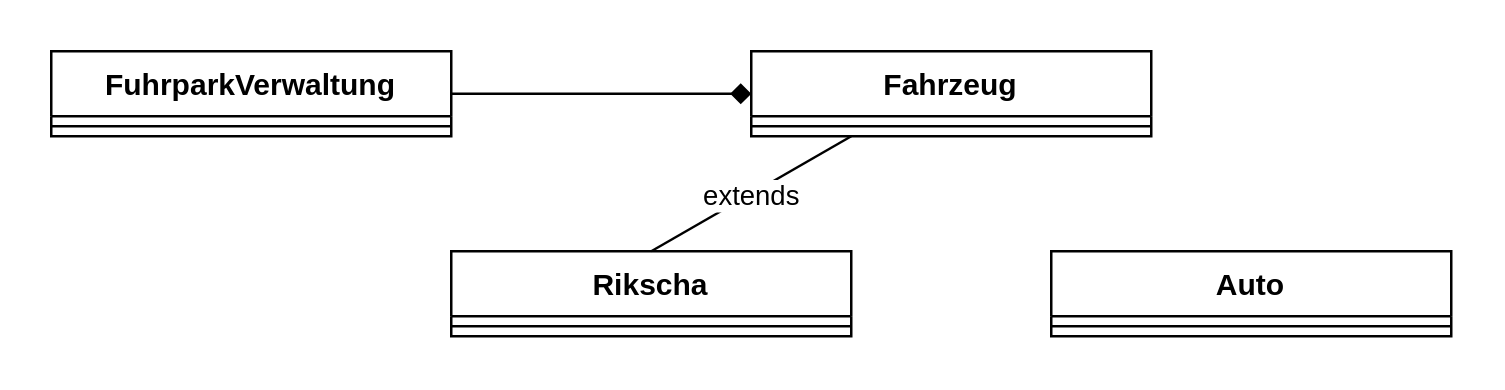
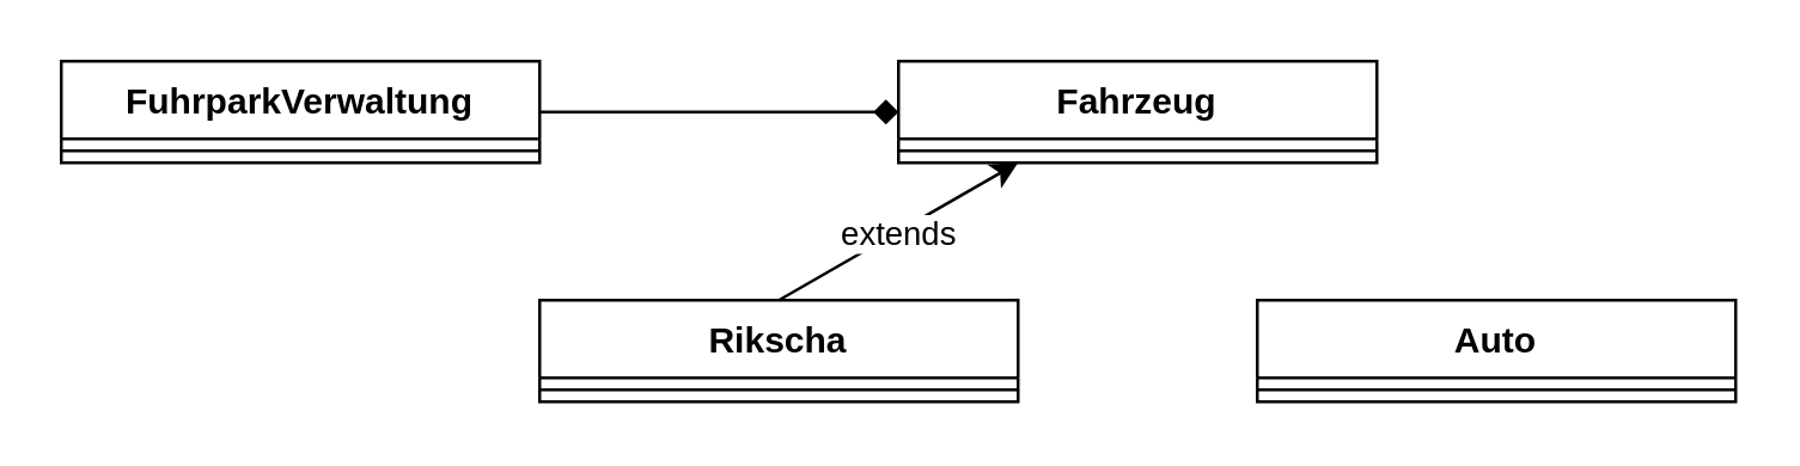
  <mxCell id="0" />
  <mxCell id="1" parent="0" />
  <mxCell id="2" value="FuhrparkVerwaltung" style="swimlane;fontStyle=1;align=center;verticalAlign=top;childLayout=stackLayout;horizontal=1;startSize=26;horizontalStack=0;resizeParent=1;resizeParentMax=0;resizeLast=0;collapsible=1;marginBottom=0;" parent="1" vertex="1"><mxGeometry x="20" y="20" width="160" height="34" as="geometry" /></mxCell>
  <mxCell id="3" value="" style="line;strokeWidth=1;fillColor=none;align=left;verticalAlign=middle;spacingTop=-1;spacingLeft=3;spacingRight=3;rotatable=0;labelPosition=right;points=[];portConstraint=eastwest;" parent="2" vertex="1"><mxGeometry y="26" width="160" height="8" as="geometry" /></mxCell>
  <mxCell id="4" value="Fahrzeug" style="swimlane;fontStyle=1;align=center;verticalAlign=top;childLayout=stackLayout;horizontal=1;startSize=26;horizontalStack=0;resizeParent=1;resizeParentMax=0;resizeLast=0;collapsible=1;marginBottom=0;" parent="1" vertex="1"><mxGeometry x="300" y="20" width="160" height="34" as="geometry" /></mxCell>
  <mxCell id="5" value="" style="line;strokeWidth=1;fillColor=none;align=left;verticalAlign=middle;spacingTop=-1;spacingLeft=3;spacingRight=3;rotatable=0;labelPosition=right;points=[];portConstraint=eastwest;" parent="4" vertex="1"><mxGeometry y="26" width="160" height="8" as="geometry" /></mxCell>
  <mxCell id="6" value="Rikscha" style="swimlane;fontStyle=1;align=center;verticalAlign=top;childLayout=stackLayout;horizontal=1;startSize=26;horizontalStack=0;resizeParent=1;resizeParentMax=0;resizeLast=0;collapsible=1;marginBottom=0;" parent="1" vertex="1"><mxGeometry x="180" y="100" width="160" height="34" as="geometry" /></mxCell>
  <mxCell id="7" value="" style="line;strokeWidth=1;fillColor=none;align=left;verticalAlign=middle;spacingTop=-1;spacingLeft=3;spacingRight=3;rotatable=0;labelPosition=right;points=[];portConstraint=eastwest;" parent="6" vertex="1"><mxGeometry y="26" width="160" height="8" as="geometry" /></mxCell>
  <mxCell id="8" value="Auto" style="swimlane;fontStyle=1;align=center;verticalAlign=top;childLayout=stackLayout;horizontal=1;startSize=26;horizontalStack=0;resizeParent=1;resizeParentMax=0;resizeLast=0;collapsible=1;marginBottom=0;" parent="1" vertex="1"><mxGeometry x="420" y="100" width="160" height="34" as="geometry" /></mxCell>
  <mxCell id="9" value="" style="line;strokeWidth=1;fillColor=none;align=left;verticalAlign=middle;spacingTop=-1;spacingLeft=3;spacingRight=3;rotatable=0;labelPosition=right;points=[];portConstraint=eastwest;" parent="8" vertex="1"><mxGeometry y="26" width="160" height="8" as="geometry" /></mxCell>
  <mxCell id="10" value="" style="endArrow=diamond;html=1;exitX=1;exitY=0.5;exitDx=0;exitDy=0;entryX=0;entryY=0.5;entryDx=0;entryDy=0;" parent="1" source="2" target="4" edge="1"><mxGeometry width="50" height="50" relative="1" as="geometry"><mxPoint x="170" y="0" as="sourcePoint" /><mxPoint x="220" y="-50" as="targetPoint" /></mxGeometry></mxCell>
- <mxCell id="11" value="" style="endArrow=none;html=1;exitX=0.5;exitY=0;exitDx=0;exitDy=0;entryX=0.25;entryY=1;entryDx=0;entryDy=0;" parent="1" source="6" target="4" edge="1"><mxGeometry relative="1" as="geometry"><mxPoint x="270" y="90" as="sourcePoint" /><mxPoint x="370" y="90" as="targetPoint" /></mxGeometry></mxCell>
+ <mxCell id="11" value="" style="endArrow=classic;html=1;exitX=0.5;exitY=0;exitDx=0;exitDy=0;entryX=0.25;entryY=1;entryDx=0;entryDy=0;" parent="1" source="6" target="4" edge="1"><mxGeometry relative="1" as="geometry"><mxPoint x="270" y="90" as="sourcePoint" /><mxPoint x="370" y="90" as="targetPoint" /></mxGeometry></mxCell>
  <mxCell id="12" value="extends" style="edgeLabel;resizable=0;html=1;align=center;verticalAlign=middle;" parent="11" connectable="0" vertex="1"><mxGeometry relative="1" as="geometry" /></mxCell>
